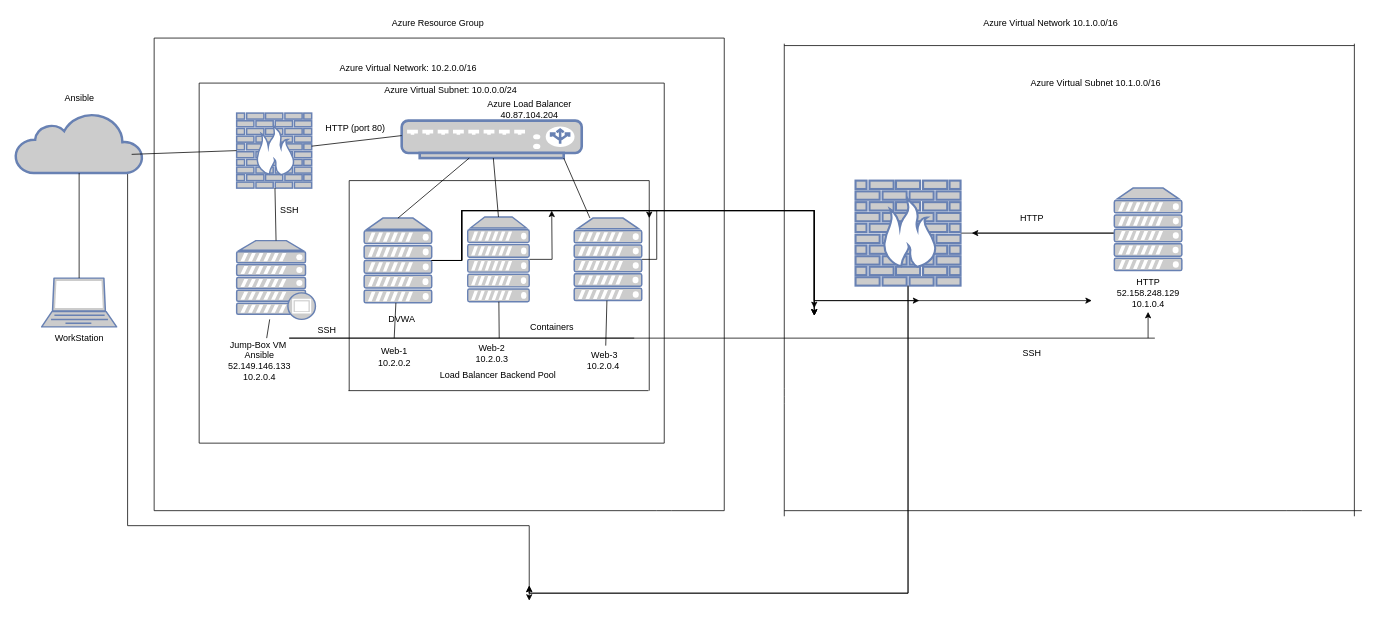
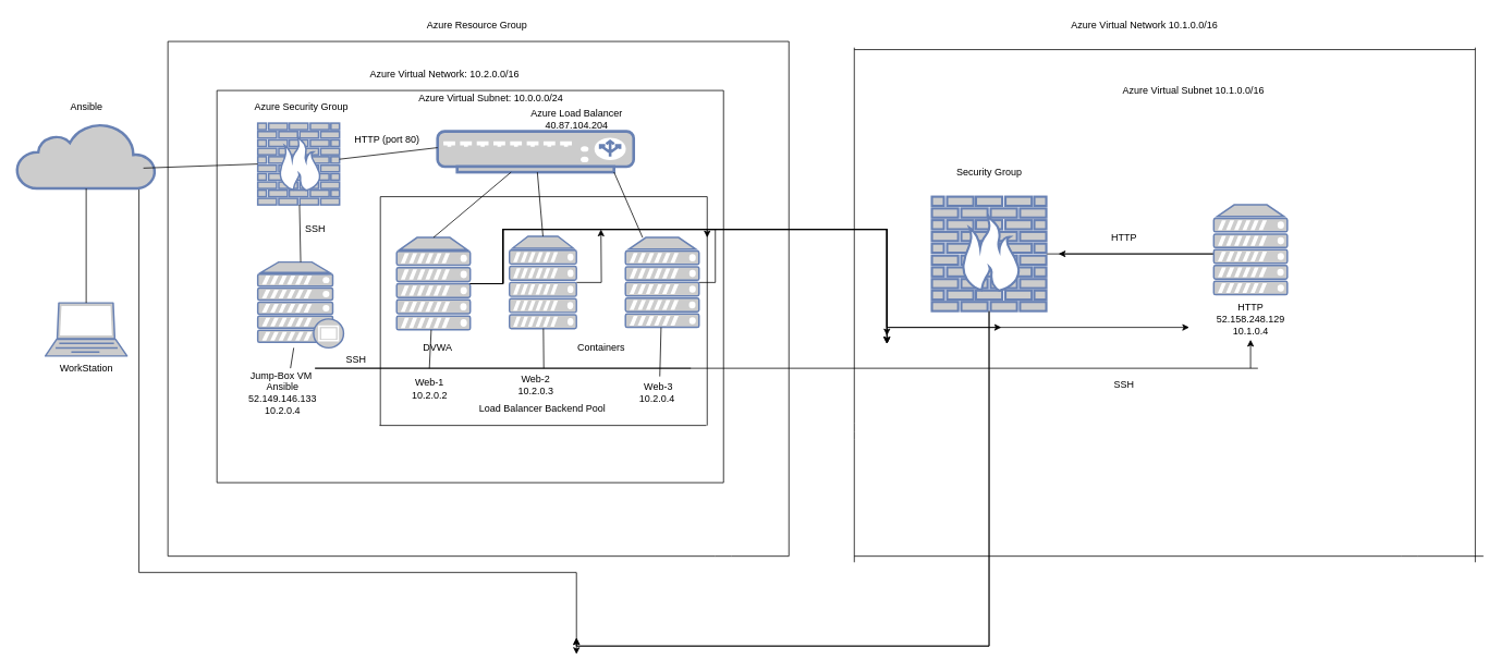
  <mxCell id="0" />
  <mxCell id="1" parent="0" />
  <mxCell id="2" value="" style="fontColor=#0066CC;verticalAlign=top;verticalLabelPosition=bottom;labelPosition=center;align=center;html=1;outlineConnect=0;fillColor=#CCCCCC;strokeColor=#6881B3;gradientColor=none;gradientDirection=north;strokeWidth=2;shape=mxgraph.networks.laptop;" parent="1" vertex="1"><mxGeometry x="55" y="370" width="100" height="65" as="geometry" /></mxCell>
  <mxCell id="3" style="edgeStyle=orthogonalEdgeStyle;rounded=0;orthogonalLoop=1;jettySize=auto;html=1;exitX=0.88;exitY=1;exitDx=0;exitDy=0;exitPerimeter=0;strokeColor=#000000;" edge="1" parent="1" source="4"><mxGeometry relative="1" as="geometry"><mxPoint x="705" y="800" as="targetPoint" /><Array as="points"><mxPoint x="170" y="700" /><mxPoint x="705" y="700" /></Array></mxGeometry></mxCell>
  <mxCell id="4" value="" style="html=1;outlineConnect=0;fillColor=#CCCCCC;strokeColor=#6881B3;gradientColor=none;gradientDirection=north;strokeWidth=2;shape=mxgraph.networks.cloud;fontColor=#ffffff;" parent="1" vertex="1"><mxGeometry x="20" y="150" width="170" height="80" as="geometry" /></mxCell>
  <mxCell id="5" value="" style="fontColor=#0066CC;verticalAlign=top;verticalLabelPosition=bottom;labelPosition=center;align=center;html=1;outlineConnect=0;fillColor=#CCCCCC;strokeColor=#6881B3;gradientColor=none;gradientDirection=north;strokeWidth=2;shape=mxgraph.networks.firewall;" parent="1" vertex="1"><mxGeometry x="315" y="150" width="100" height="100" as="geometry" /></mxCell>
  <mxCell id="6" style="edgeStyle=orthogonalEdgeStyle;rounded=0;orthogonalLoop=1;jettySize=auto;html=1;strokeColor=#000000;" edge="1" parent="1" source="7"><mxGeometry relative="1" as="geometry"><mxPoint x="1085" y="420" as="targetPoint" /><Array as="points"><mxPoint x="615" y="347" /><mxPoint x="615" y="280" /></Array></mxGeometry></mxCell>
  <mxCell id="7" value="" style="fontColor=#0066CC;verticalAlign=top;verticalLabelPosition=bottom;labelPosition=center;align=center;html=1;outlineConnect=0;fillColor=#CCCCCC;strokeColor=#6881B3;gradientColor=none;gradientDirection=north;strokeWidth=2;shape=mxgraph.networks.server;" parent="1" vertex="1"><mxGeometry x="485" y="290" width="90" height="113" as="geometry" /></mxCell>
  <mxCell id="8" style="edgeStyle=orthogonalEdgeStyle;rounded=0;orthogonalLoop=1;jettySize=auto;html=1;strokeColor=#000000;" edge="1" parent="1" source="9"><mxGeometry relative="1" as="geometry"><mxPoint x="735" y="280" as="targetPoint" /></mxGeometry></mxCell>
  <mxCell id="9" value="" style="fontColor=#0066CC;verticalAlign=top;verticalLabelPosition=bottom;labelPosition=center;align=center;html=1;outlineConnect=0;fillColor=#CCCCCC;strokeColor=#6881B3;gradientColor=none;gradientDirection=north;strokeWidth=2;shape=mxgraph.networks.server;" parent="1" vertex="1"><mxGeometry x="623" y="288.5" width="82" height="113" as="geometry" /></mxCell>
  <mxCell id="10" value="" style="edgeStyle=none;rounded=0;orthogonalLoop=1;jettySize=auto;html=1;exitX=0.5;exitY=0;exitDx=0;exitDy=0;exitPerimeter=0;entryX=0.5;entryY=0;entryDx=0;entryDy=0;entryPerimeter=0;" parent="1" source="12" target="12" edge="1"><mxGeometry relative="1" as="geometry" /></mxCell>
  <mxCell id="11" style="edgeStyle=orthogonalEdgeStyle;rounded=0;orthogonalLoop=1;jettySize=auto;html=1;strokeColor=#000000;" edge="1" parent="1" source="12"><mxGeometry relative="1" as="geometry"><mxPoint x="865" y="290" as="targetPoint" /><Array as="points"><mxPoint x="875" y="345" /><mxPoint x="875" y="280" /><mxPoint x="865" y="280" /></Array></mxGeometry></mxCell>
  <mxCell id="12" value="" style="fontColor=#0066CC;verticalAlign=top;verticalLabelPosition=bottom;labelPosition=center;align=center;html=1;outlineConnect=0;fillColor=#CCCCCC;strokeColor=#6881B3;gradientColor=none;gradientDirection=north;strokeWidth=2;shape=mxgraph.networks.server;" parent="1" vertex="1"><mxGeometry x="765" y="290" width="90" height="110" as="geometry" /></mxCell>
  <mxCell id="13" value="" style="fontColor=#0066CC;verticalAlign=top;verticalLabelPosition=bottom;labelPosition=center;align=center;html=1;outlineConnect=0;fillColor=#CCCCCC;strokeColor=#6881B3;gradientColor=none;gradientDirection=north;strokeWidth=2;shape=mxgraph.networks.proxy_server;" parent="1" vertex="1"><mxGeometry x="315" y="320" width="105" height="105" as="geometry" /></mxCell>
  <mxCell id="14" value="" style="fontColor=#0066CC;verticalAlign=top;verticalLabelPosition=bottom;labelPosition=center;align=center;html=1;outlineConnect=0;fillColor=#CCCCCC;strokeColor=#6881B3;gradientColor=none;gradientDirection=north;strokeWidth=2;shape=mxgraph.networks.load_balancer;" parent="1" vertex="1"><mxGeometry x="535" y="160" width="240" height="50" as="geometry" /></mxCell>
  <mxCell id="15" value="HTTP (port 80)" style="text;html=1;align=center;verticalAlign=middle;resizable=0;points=[];autosize=1;" parent="1" vertex="1"><mxGeometry x="422.5" y="160" width="100" height="20" as="geometry" /></mxCell>
  <mxCell id="16" style="edgeStyle=none;rounded=0;orthogonalLoop=1;jettySize=auto;html=1;exitX=1;exitY=0;exitDx=0;exitDy=0;" parent="1" edge="1"><mxGeometry relative="1" as="geometry"><mxPoint x="905" y="480" as="sourcePoint" /><mxPoint x="905" y="480" as="targetPoint" /></mxGeometry></mxCell>
  <mxCell id="17" value="" style="endArrow=none;html=1;exitX=0.5;exitY=0;exitDx=0;exitDy=0;exitPerimeter=0;" parent="1" source="7" edge="1"><mxGeometry width="50" height="50" relative="1" as="geometry"><mxPoint x="575" y="260" as="sourcePoint" /><mxPoint x="625" y="210" as="targetPoint" /></mxGeometry></mxCell>
  <mxCell id="18" value="" style="endArrow=none;html=1;exitX=0.9;exitY=1;exitDx=0;exitDy=0;exitPerimeter=0;" parent="1" source="14" target="12" edge="1"><mxGeometry width="50" height="50" relative="1" as="geometry"><mxPoint x="795" y="280" as="sourcePoint" /><mxPoint x="845" y="230" as="targetPoint" /></mxGeometry></mxCell>
  <mxCell id="19" value="" style="endArrow=none;html=1;exitX=0.5;exitY=0;exitDx=0;exitDy=0;exitPerimeter=0;" parent="1" source="9" target="14" edge="1"><mxGeometry width="50" height="50" relative="1" as="geometry"><mxPoint x="635" y="320" as="sourcePoint" /><mxPoint x="685" y="270" as="targetPoint" /></mxGeometry></mxCell>
  <mxCell id="20" value="" style="endArrow=none;html=1;exitX=0.5;exitY=0;exitDx=0;exitDy=0;exitPerimeter=0;" parent="1" source="13" target="5" edge="1"><mxGeometry width="50" height="50" relative="1" as="geometry"><mxPoint x="635" y="320" as="sourcePoint" /><mxPoint x="395" y="260" as="targetPoint" /><Array as="points" /></mxGeometry></mxCell>
  <mxCell id="21" value="" style="endArrow=none;html=1;" parent="1" edge="1"><mxGeometry width="50" height="50" relative="1" as="geometry"><mxPoint x="265" y="110" as="sourcePoint" /><mxPoint x="885" y="110" as="targetPoint" /></mxGeometry></mxCell>
  <mxCell id="22" value="" style="endArrow=none;html=1;" parent="1" edge="1"><mxGeometry width="50" height="50" relative="1" as="geometry"><mxPoint x="265" y="590" as="sourcePoint" /><mxPoint x="265" y="110" as="targetPoint" /></mxGeometry></mxCell>
  <mxCell id="23" value="" style="endArrow=none;html=1;" parent="1" edge="1"><mxGeometry width="50" height="50" relative="1" as="geometry"><mxPoint x="265" y="590" as="sourcePoint" /><mxPoint x="885" y="590" as="targetPoint" /></mxGeometry></mxCell>
  <mxCell id="24" value="" style="endArrow=none;html=1;" parent="1" edge="1"><mxGeometry width="50" height="50" relative="1" as="geometry"><mxPoint x="885" y="590" as="sourcePoint" /><mxPoint x="885" y="110" as="targetPoint" /></mxGeometry></mxCell>
  <mxCell id="25" value="" style="endArrow=none;html=1;" parent="1" source="5" edge="1"><mxGeometry width="50" height="50" relative="1" as="geometry"><mxPoint x="485" y="230" as="sourcePoint" /><mxPoint x="535" y="180" as="targetPoint" /></mxGeometry></mxCell>
  <mxCell id="26" value="" style="endArrow=none;html=1;" parent="1" edge="1"><mxGeometry width="50" height="50" relative="1" as="geometry"><mxPoint x="465" y="240" as="sourcePoint" /><mxPoint x="865" y="240" as="targetPoint" /></mxGeometry></mxCell>
  <mxCell id="27" value="" style="endArrow=none;html=1;" parent="1" edge="1"><mxGeometry width="50" height="50" relative="1" as="geometry"><mxPoint x="465" y="520" as="sourcePoint" /><mxPoint x="465" y="240" as="targetPoint" /></mxGeometry></mxCell>
  <mxCell id="28" value="" style="endArrow=none;html=1;" parent="1" edge="1"><mxGeometry width="50" height="50" relative="1" as="geometry"><mxPoint x="464" y="520" as="sourcePoint" /><mxPoint x="864" y="520" as="targetPoint" /></mxGeometry></mxCell>
  <mxCell id="29" value="" style="endArrow=none;html=1;" parent="1" edge="1"><mxGeometry width="50" height="50" relative="1" as="geometry"><mxPoint x="865" y="520" as="sourcePoint" /><mxPoint x="865" y="240" as="targetPoint" /></mxGeometry></mxCell>
  <mxCell id="30" value="" style="endArrow=none;html=1;" parent="1" edge="1"><mxGeometry width="50" height="50" relative="1" as="geometry"><mxPoint x="385" y="450" as="sourcePoint" /><mxPoint x="845" y="450" as="targetPoint" /></mxGeometry></mxCell>
  <mxCell id="31" value="" style="endArrow=none;html=1;" parent="1" target="7" edge="1"><mxGeometry width="50" height="50" relative="1" as="geometry"><mxPoint x="525" y="450" as="sourcePoint" /><mxPoint x="575" y="400" as="targetPoint" /></mxGeometry></mxCell>
  <mxCell id="32" value="" style="endArrow=none;html=1;" parent="1" target="13" edge="1"><mxGeometry width="50" height="50" relative="1" as="geometry"><mxPoint x="355" y="450" as="sourcePoint" /><mxPoint x="345" y="425" as="targetPoint" /></mxGeometry></mxCell>
  <mxCell id="33" value="" style="endArrow=none;html=1;" parent="1" target="9" edge="1"><mxGeometry width="50" height="50" relative="1" as="geometry"><mxPoint x="665" y="450" as="sourcePoint" /><mxPoint x="715" y="400" as="targetPoint" /></mxGeometry></mxCell>
  <mxCell id="34" value="" style="endArrow=none;html=1;" parent="1" target="12" edge="1"><mxGeometry width="50" height="50" relative="1" as="geometry"><mxPoint x="807" y="460" as="sourcePoint" /><mxPoint x="845" y="400" as="targetPoint" /></mxGeometry></mxCell>
  <mxCell id="35" value="" style="endArrow=none;html=1;" parent="1" edge="1"><mxGeometry width="50" height="50" relative="1" as="geometry"><mxPoint x="175" y="205" as="sourcePoint" /><mxPoint x="315" y="200" as="targetPoint" /></mxGeometry></mxCell>
  <mxCell id="36" value="" style="endArrow=none;html=1;entryX=0.5;entryY=1;entryDx=0;entryDy=0;entryPerimeter=0;" parent="1" target="4" edge="1"><mxGeometry width="50" height="50" relative="1" as="geometry"><mxPoint x="105" y="370" as="sourcePoint" /><mxPoint x="155" y="320" as="targetPoint" /></mxGeometry></mxCell>
  <mxCell id="37" value="" style="endArrow=none;html=1;" parent="1" edge="1"><mxGeometry width="50" height="50" relative="1" as="geometry"><mxPoint x="205" y="680" as="sourcePoint" /><mxPoint x="205" y="50" as="targetPoint" /></mxGeometry></mxCell>
  <mxCell id="38" value="" style="endArrow=none;html=1;" parent="1" edge="1"><mxGeometry width="50" height="50" relative="1" as="geometry"><mxPoint x="205" y="50" as="sourcePoint" /><mxPoint x="965" y="50" as="targetPoint" /></mxGeometry></mxCell>
  <mxCell id="39" value="" style="endArrow=none;html=1;" parent="1" edge="1"><mxGeometry width="50" height="50" relative="1" as="geometry"><mxPoint x="965" y="680" as="sourcePoint" /><mxPoint x="965" y="50" as="targetPoint" /></mxGeometry></mxCell>
  <mxCell id="40" value="" style="endArrow=none;html=1;" parent="1" edge="1"><mxGeometry width="50" height="50" relative="1" as="geometry"><mxPoint x="205" y="680" as="sourcePoint" /><mxPoint x="965" y="680" as="targetPoint" /><Array as="points"><mxPoint x="885" y="680" /></Array></mxGeometry></mxCell>
  <mxCell id="41" value="WorkStation" style="text;html=1;align=center;verticalAlign=middle;resizable=0;points=[];autosize=1;" parent="1" vertex="1"><mxGeometry x="65" y="440" width="80" height="20" as="geometry" /></mxCell>
  <mxCell id="42" value="Ansible" style="text;html=1;align=center;verticalAlign=middle;resizable=0;points=[];autosize=1;" parent="1" vertex="1"><mxGeometry x="75" y="120" width="60" height="20" as="geometry" /></mxCell>
+ <mxCell id="43" value="Azure Security Group" style="text;html=1;align=center;verticalAlign=middle;resizable=0;points=[];autosize=1;" parent="1" vertex="1"><mxGeometry x="302.5" y="120" width="130" height="20" as="geometry" /></mxCell>
  <mxCell id="44" value="SSH" style="text;html=1;align=center;verticalAlign=middle;resizable=0;points=[];autosize=1;" parent="1" vertex="1"><mxGeometry x="365" y="270" width="40" height="20" as="geometry" /></mxCell>
  <mxCell id="45" value="Azure Resource Group" style="text;html=1;align=center;verticalAlign=middle;resizable=0;points=[];autosize=1;" parent="1" vertex="1"><mxGeometry x="512.5" y="20" width="140" height="20" as="geometry" /></mxCell>
  <mxCell id="46" value="DVWA" style="text;html=1;align=center;verticalAlign=middle;resizable=0;points=[];autosize=1;" parent="1" vertex="1"><mxGeometry x="510" y="415" width="50" height="20" as="geometry" /></mxCell>
- <mxCell id="47" value="Containers&lt;br&gt;" style="text;html=1;align=center;verticalAlign=middle;resizable=0;points=[];autosize=1;" parent="1" vertex="1"><mxGeometry x="700" y="425" width="70" height="20" as="geometry" /></mxCell>
+ <mxCell id="47" value="Containers&lt;br&gt;" style="text;html=1;align=center;verticalAlign=middle;resizable=0;points=[];autosize=1;" parent="1" vertex="1"><mxGeometry x="700" y="415" width="70" height="20" as="geometry" /></mxCell>
  <mxCell id="48" value="Load Balancer Backend Pool" style="text;html=1;align=center;verticalAlign=middle;resizable=0;points=[];autosize=1;" parent="1" vertex="1"><mxGeometry x="578" y="490" width="170" height="20" as="geometry" /></mxCell>
  <mxCell id="49" value="SSH" style="text;html=1;align=center;verticalAlign=middle;resizable=0;points=[];autosize=1;" parent="1" vertex="1"><mxGeometry x="415" y="430" width="40" height="20" as="geometry" /></mxCell>
  <mxCell id="50" value="Azure Virtual Network: 10.2.0.0/16&amp;nbsp;" style="text;html=1;align=center;verticalAlign=middle;resizable=0;points=[];autosize=1;" parent="1" vertex="1"><mxGeometry x="445" y="80" width="200" height="20" as="geometry" /></mxCell>
  <mxCell id="51" value="Azure Virtual Subnet: 10.0.0.0/24" style="text;html=1;align=center;verticalAlign=middle;resizable=0;points=[];autosize=1;" parent="1" vertex="1"><mxGeometry x="505" y="110" width="190" height="20" as="geometry" /></mxCell>
  <mxCell id="52" value="Jump-Box VM&amp;nbsp;&lt;br&gt;Ansible&lt;br&gt;52.149.146.133&lt;br&gt;10.2.0.4" style="text;html=1;align=center;verticalAlign=middle;resizable=0;points=[];autosize=1;" parent="1" vertex="1"><mxGeometry x="295" y="450" width="100" height="60" as="geometry" /></mxCell>
  <mxCell id="53" value="Web-1&lt;br&gt;10.2.0.2" style="text;html=1;align=center;verticalAlign=middle;resizable=0;points=[];autosize=1;" parent="1" vertex="1"><mxGeometry x="495" y="460" width="60" height="30" as="geometry" /></mxCell>
  <mxCell id="54" value="Web-2&lt;br&gt;10.2.0.3" style="text;html=1;align=center;verticalAlign=middle;resizable=0;points=[];autosize=1;" parent="1" vertex="1"><mxGeometry x="625" y="455" width="60" height="30" as="geometry" /></mxCell>
  <mxCell id="55" value="Web-3&lt;br&gt;10.2.0.4&amp;nbsp;" style="text;html=1;align=center;verticalAlign=middle;resizable=0;points=[];autosize=1;" parent="1" vertex="1"><mxGeometry x="775" y="465" width="60" height="30" as="geometry" /></mxCell>
  <mxCell id="56" value="Azure Load Balancer&lt;br&gt;40.87.104.204" style="text;html=1;align=center;verticalAlign=middle;resizable=0;points=[];autosize=1;" parent="1" vertex="1"><mxGeometry x="640" y="130" width="130" height="30" as="geometry" /></mxCell>
  <mxCell id="57" value="" style="endArrow=none;html=1;" edge="1" parent="1"><mxGeometry width="50" height="50" relative="1" as="geometry"><mxPoint x="1045" y="60" as="sourcePoint" /><mxPoint x="1805" y="60" as="targetPoint" /></mxGeometry></mxCell>
  <mxCell id="58" value="" style="endArrow=none;html=1;" edge="1" parent="1"><mxGeometry width="50" height="50" relative="1" as="geometry"><mxPoint x="1805" y="687.5" as="sourcePoint" /><mxPoint x="1805" y="57.5" as="targetPoint" /></mxGeometry></mxCell>
  <mxCell id="59" value="" style="endArrow=none;html=1;" edge="1" parent="1"><mxGeometry width="50" height="50" relative="1" as="geometry"><mxPoint x="1045" y="680" as="sourcePoint" /><mxPoint x="1815" y="680" as="targetPoint" /><Array as="points"><mxPoint x="1725" y="680" /></Array></mxGeometry></mxCell>
  <mxCell id="60" value="" style="endArrow=none;html=1;" edge="1" parent="1"><mxGeometry width="50" height="50" relative="1" as="geometry"><mxPoint x="1045" y="687.5" as="sourcePoint" /><mxPoint x="1045" y="57.5" as="targetPoint" /><Array as="points"><mxPoint x="1045" y="527.5" /></Array></mxGeometry></mxCell>
  <mxCell id="61" value="Azure Virtual Network 10.1.0.0/16" style="text;html=1;align=center;verticalAlign=middle;resizable=0;points=[];autosize=1;" vertex="1" parent="1"><mxGeometry x="1305" y="20" width="190" height="20" as="geometry" /></mxCell>
  <mxCell id="62" value="Azure Virtual Subnet 10.1.0.0/16" style="text;html=1;align=center;verticalAlign=middle;resizable=0;points=[];autosize=1;" vertex="1" parent="1"><mxGeometry x="1365" y="100" width="190" height="20" as="geometry" /></mxCell>
  <mxCell id="63" style="edgeStyle=orthogonalEdgeStyle;rounded=0;orthogonalLoop=1;jettySize=auto;html=1;exitX=1;exitY=0.5;exitDx=0;exitDy=0;exitPerimeter=0;strokeColor=#000000;" edge="1" parent="1" source="65"><mxGeometry relative="1" as="geometry"><mxPoint x="1295" y="310" as="targetPoint" /><Array as="points"><mxPoint x="1485" y="310" /><mxPoint x="1485" y="310" /></Array></mxGeometry></mxCell>
  <mxCell id="64" style="edgeStyle=orthogonalEdgeStyle;rounded=0;orthogonalLoop=1;jettySize=auto;html=1;strokeColor=#000000;" edge="1" parent="1" source="65"><mxGeometry relative="1" as="geometry"><mxPoint x="705" y="780" as="targetPoint" /><Array as="points"><mxPoint x="1210" y="790" /><mxPoint x="705" y="790" /></Array></mxGeometry></mxCell>
  <mxCell id="65" value="" style="fontColor=#0066CC;verticalAlign=top;verticalLabelPosition=bottom;labelPosition=center;align=center;html=1;outlineConnect=0;fillColor=#CCCCCC;strokeColor=#6881B3;gradientColor=none;gradientDirection=north;strokeWidth=2;shape=mxgraph.networks.firewall;" vertex="1" parent="1"><mxGeometry x="1140" y="240" width="140" height="140" as="geometry" /></mxCell>
  <mxCell id="66" value="" style="fontColor=#0066CC;verticalAlign=top;verticalLabelPosition=bottom;labelPosition=center;align=center;html=1;outlineConnect=0;fillColor=#CCCCCC;strokeColor=#6881B3;gradientColor=none;gradientDirection=north;strokeWidth=2;shape=mxgraph.networks.server;" vertex="1" parent="1"><mxGeometry x="1485" y="250" width="90" height="110" as="geometry" /></mxCell>
+ <mxCell id="67" value="Security Group" style="text;html=1;align=center;verticalAlign=middle;resizable=0;points=[];autosize=1;" vertex="1" parent="1"><mxGeometry x="1160" y="200" width="100" height="20" as="geometry" /></mxCell>
  <mxCell id="68" value="HTTP" style="text;html=1;align=center;verticalAlign=middle;resizable=0;points=[];autosize=1;" vertex="1" parent="1"><mxGeometry x="1350" y="280" width="50" height="20" as="geometry" /></mxCell>
  <mxCell id="69" value="HTTP&lt;br&gt;52.158.248.129&lt;br&gt;10.1.0.4&lt;br&gt;" style="text;html=1;align=center;verticalAlign=middle;resizable=0;points=[];autosize=1;" vertex="1" parent="1"><mxGeometry x="1480" y="365" width="100" height="50" as="geometry" /></mxCell>
  <mxCell id="70" style="edgeStyle=orthogonalEdgeStyle;rounded=0;orthogonalLoop=1;jettySize=auto;html=1;strokeColor=#000000;" edge="1" parent="1" target="69"><mxGeometry relative="1" as="geometry"><mxPoint x="1525" y="480" as="targetPoint" /><mxPoint x="1530" y="450" as="sourcePoint" /><Array as="points"><mxPoint x="1530" y="420" /></Array></mxGeometry></mxCell>
  <mxCell id="71" value="" style="endArrow=none;html=1;" edge="1" parent="1"><mxGeometry width="50" height="50" relative="1" as="geometry"><mxPoint x="385" y="450" as="sourcePoint" /><mxPoint x="1539" y="450" as="targetPoint" /></mxGeometry></mxCell>
  <mxCell id="72" value="SSH" style="text;html=1;align=center;verticalAlign=middle;resizable=0;points=[];autosize=1;" vertex="1" parent="1"><mxGeometry x="1355" y="460" width="40" height="20" as="geometry" /></mxCell>
  <mxCell id="73" style="edgeStyle=orthogonalEdgeStyle;rounded=0;orthogonalLoop=1;jettySize=auto;html=1;strokeColor=#000000;" edge="1" parent="1" source="7"><mxGeometry relative="1" as="geometry"><mxPoint x="1225" y="400" as="targetPoint" /><mxPoint x="575" y="346.5" as="sourcePoint" /><Array as="points"><mxPoint x="615" y="347" /><mxPoint x="615" y="280" /><mxPoint x="1085" y="280" /><mxPoint x="1085" y="400" /></Array></mxGeometry></mxCell>
  <mxCell id="74" style="edgeStyle=orthogonalEdgeStyle;rounded=0;orthogonalLoop=1;jettySize=auto;html=1;strokeColor=#000000;" edge="1" parent="1" source="7"><mxGeometry relative="1" as="geometry"><mxPoint x="1085" y="420" as="targetPoint" /><mxPoint x="575" y="346.5" as="sourcePoint" /><Array as="points"><mxPoint x="615" y="347" /><mxPoint x="615" y="280" /></Array></mxGeometry></mxCell>
  <mxCell id="75" style="edgeStyle=orthogonalEdgeStyle;rounded=0;orthogonalLoop=1;jettySize=auto;html=1;strokeColor=#000000;" edge="1" parent="1" source="7"><mxGeometry relative="1" as="geometry"><mxPoint x="1085" y="420" as="targetPoint" /><mxPoint x="575" y="346.5" as="sourcePoint" /><Array as="points"><mxPoint x="615" y="347" /><mxPoint x="615" y="280" /></Array></mxGeometry></mxCell>
  <mxCell id="76" style="edgeStyle=orthogonalEdgeStyle;rounded=0;orthogonalLoop=1;jettySize=auto;html=1;strokeColor=#000000;" edge="1" parent="1" source="7"><mxGeometry relative="1" as="geometry"><mxPoint x="1085" y="410" as="targetPoint" /><mxPoint x="575" y="346.5" as="sourcePoint" /><Array as="points"><mxPoint x="615" y="347" /><mxPoint x="615" y="280" /></Array></mxGeometry></mxCell>
  <mxCell id="77" style="edgeStyle=orthogonalEdgeStyle;rounded=0;orthogonalLoop=1;jettySize=auto;html=1;strokeColor=#000000;" edge="1" parent="1" source="7"><mxGeometry relative="1" as="geometry"><mxPoint x="1455" y="400" as="targetPoint" /><mxPoint x="575" y="346.5" as="sourcePoint" /><Array as="points"><mxPoint x="615" y="347" /><mxPoint x="615" y="280" /><mxPoint x="1085" y="280" /><mxPoint x="1085" y="400" /></Array></mxGeometry></mxCell>
  <mxCell id="78" style="edgeStyle=orthogonalEdgeStyle;rounded=0;orthogonalLoop=1;jettySize=auto;html=1;strokeColor=#000000;" edge="1" parent="1" source="65"><mxGeometry relative="1" as="geometry"><mxPoint x="705" y="780" as="targetPoint" /><mxPoint x="1210" y="380" as="sourcePoint" /><Array as="points"><mxPoint x="1210" y="790" /><mxPoint x="705" y="790" /></Array></mxGeometry></mxCell>
